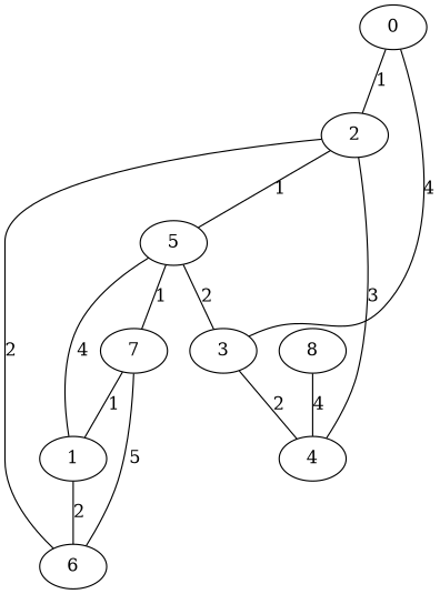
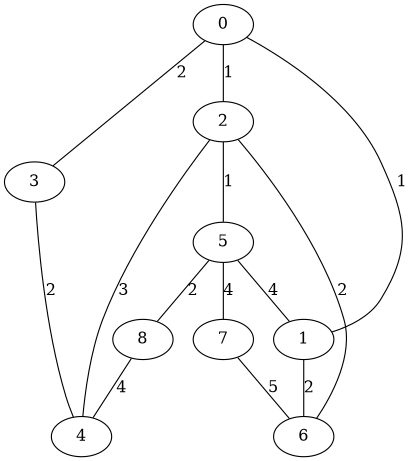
  graph {
    0
    1
    2
    3
    6
    5
    4
    7
    8
-   7 -- 1 [label=1]
+   0 -- 1 [label=1]
    0 -- 2 [label=1]
-   0 -- 3 [label=4]
+   0 -- 3 [label=2]
    1 -- 6 [label=2]
    2 -- 6 [label=2]
    2 -- 5 [label=1]
    2 -- 4 [label=3]
    3 -- 4 [label=2]
    5 -- 1 [label=4]
-   5 -- 7 [label=1]
-   5 -- 3 [label=2]
+   5 -- 7 [label=4]
+   5 -- 8 [label=2]
    7 -- 6 [label=5]
    8 -- 4 [label=4]
  }
